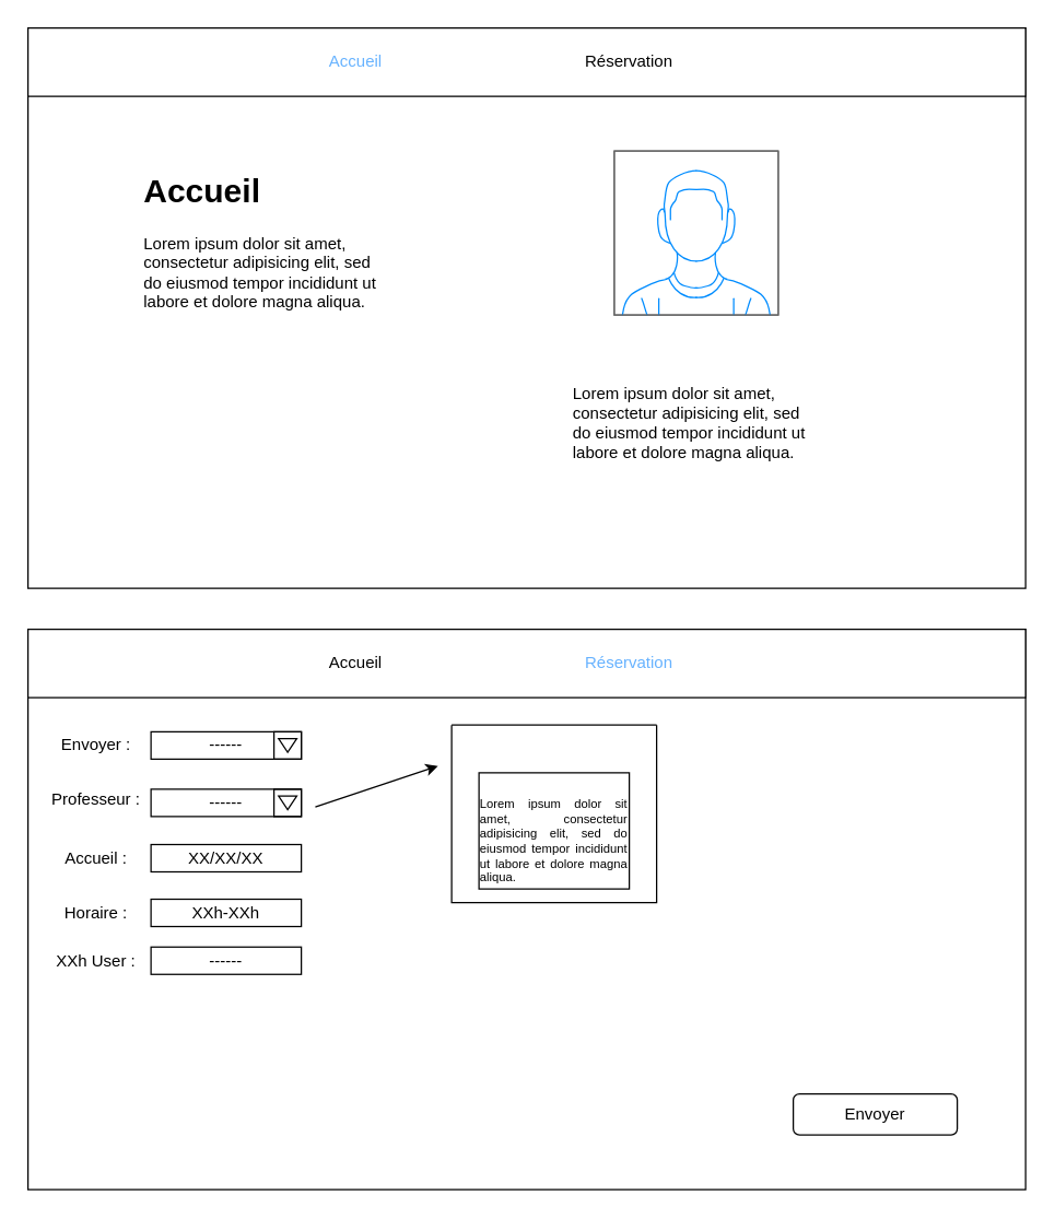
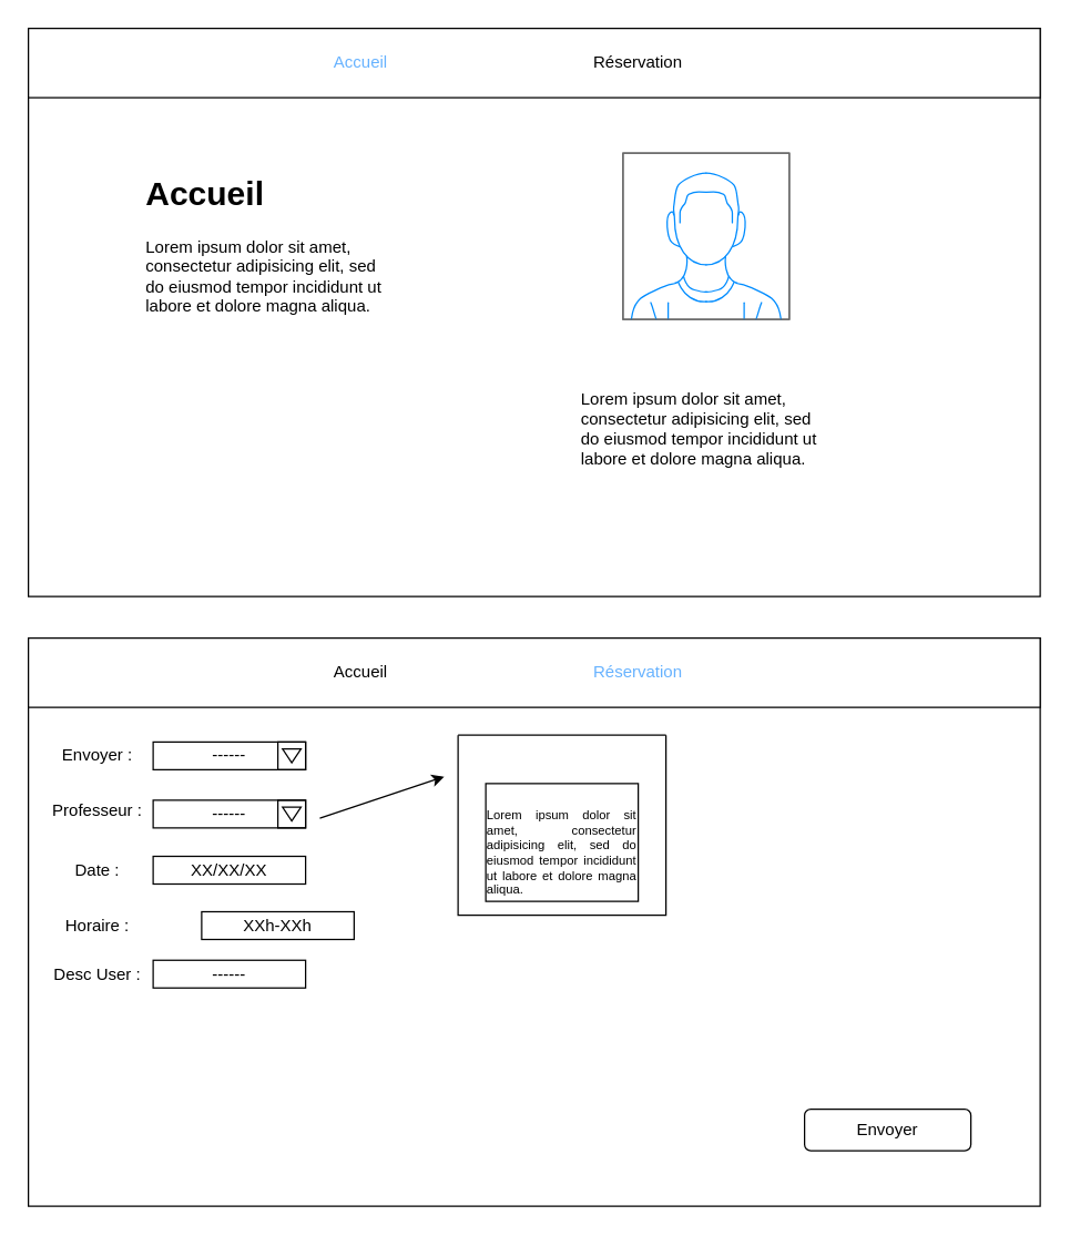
  <mxCell id="0" />
  <mxCell id="1" parent="0" />
  <mxCell id="2" value="" style="rounded=0;whiteSpace=wrap;html=1;" vertex="1" parent="1"><mxGeometry x="20" y="20" width="730" height="410" as="geometry" /></mxCell>
  <mxCell id="3" value="" style="rounded=0;whiteSpace=wrap;html=1;" vertex="1" parent="1"><mxGeometry x="20" y="20" width="730" height="50" as="geometry" /></mxCell>
  <mxCell id="4" value="Accueil" style="text;html=1;align=center;verticalAlign=middle;whiteSpace=wrap;rounded=0;strokeColor=none;fillColor=none;fontColor=#66B2FF;" vertex="1" parent="1"><mxGeometry x="230" y="30" width="60" height="30" as="geometry" /></mxCell>
  <mxCell id="5" value="Réservation" style="text;html=1;strokeColor=none;fillColor=none;align=center;verticalAlign=middle;whiteSpace=wrap;rounded=0;" vertex="1" parent="1"><mxGeometry x="430" y="30" width="60" height="30" as="geometry" /></mxCell>
  <mxCell id="6" value="&lt;h1&gt;Accueil&lt;/h1&gt;&lt;p&gt;Lorem ipsum dolor sit amet, consectetur adipisicing elit, sed do eiusmod tempor incididunt ut labore et dolore magna aliqua.&lt;/p&gt;" style="text;html=1;strokeColor=none;fillColor=none;spacing=5;spacingTop=-20;whiteSpace=wrap;overflow=hidden;rounded=0;" vertex="1" parent="1"><mxGeometry x="100" y="120" width="190" height="120" as="geometry" /></mxCell>
  <mxCell id="7" value="&lt;h1&gt;&lt;br&gt;&lt;/h1&gt;&lt;p&gt;Lorem ipsum dolor sit amet, consectetur adipisicing elit, sed do eiusmod tempor incididunt ut labore et dolore magna aliqua.&lt;/p&gt;" style="text;html=1;strokeColor=none;fillColor=none;spacing=5;spacingTop=-20;whiteSpace=wrap;overflow=hidden;rounded=0;" vertex="1" parent="1"><mxGeometry x="414" y="230" width="190" height="110" as="geometry" /></mxCell>
  <mxCell id="8" value="" style="verticalLabelPosition=bottom;shadow=0;dashed=0;align=center;html=1;verticalAlign=top;strokeWidth=1;shape=mxgraph.mockup.containers.userMale;strokeColor=#666666;strokeColor2=#008cff;" vertex="1" parent="1"><mxGeometry x="449" y="110" width="120" height="120" as="geometry" /></mxCell>
  <mxCell id="9" value="" style="rounded=0;whiteSpace=wrap;html=1;" vertex="1" parent="1"><mxGeometry x="20" y="460" width="730" height="410" as="geometry" /></mxCell>
  <mxCell id="10" value="" style="rounded=0;whiteSpace=wrap;html=1;" vertex="1" parent="1"><mxGeometry x="20" y="460" width="730" height="50" as="geometry" /></mxCell>
  <mxCell id="11" value="Accueil" style="text;html=1;strokeColor=none;fillColor=none;align=center;verticalAlign=middle;whiteSpace=wrap;rounded=0;" vertex="1" parent="1"><mxGeometry x="230" y="470" width="60" height="30" as="geometry" /></mxCell>
  <mxCell id="12" value="Réservation" style="text;html=1;strokeColor=none;fillColor=none;align=center;verticalAlign=middle;whiteSpace=wrap;rounded=0;fontColor=#66B2FF;" vertex="1" parent="1"><mxGeometry x="430" y="470" width="60" height="30" as="geometry" /></mxCell>
  <mxCell id="13" value="&lt;font color=&quot;#000000&quot;&gt;------&lt;/font&gt;" style="rounded=0;whiteSpace=wrap;html=1;strokeColor=default;fontColor=#66B2FF;fillColor=none;" vertex="1" parent="1"><mxGeometry x="110" y="577" width="110" height="20" as="geometry" /></mxCell>
  <mxCell id="14" value="Professeur :" style="text;html=1;strokeColor=none;fillColor=none;align=center;verticalAlign=middle;whiteSpace=wrap;rounded=0;fontColor=#000000;" vertex="1" parent="1"><mxGeometry x="30" y="570" width="80" height="30" as="geometry" /></mxCell>
  <mxCell id="15" value="Envoyer :" style="text;html=1;strokeColor=none;fillColor=none;align=center;verticalAlign=middle;whiteSpace=wrap;rounded=0;fontColor=#000000;" vertex="1" parent="1"><mxGeometry x="30" y="530" width="80" height="30" as="geometry" /></mxCell>
  <mxCell id="16" value="&lt;span style=&quot;color: rgb(0, 0, 0);&quot;&gt;------&lt;/span&gt;" style="rounded=0;whiteSpace=wrap;html=1;strokeColor=default;fontColor=#66B2FF;fillColor=none;" vertex="1" parent="1"><mxGeometry x="110" y="535" width="110" height="20" as="geometry" /></mxCell>
  <mxCell id="17" value="Horaire :" style="text;html=1;strokeColor=none;fillColor=none;align=center;verticalAlign=middle;whiteSpace=wrap;rounded=0;fontColor=#000000;" vertex="1" parent="1"><mxGeometry x="30" y="652.5" width="80" height="30" as="geometry" /></mxCell>
- <mxCell id="18" value="&lt;font color=&quot;#000000&quot;&gt;XXh-XXh&lt;/font&gt;" style="rounded=0;whiteSpace=wrap;html=1;strokeColor=default;fontColor=#66B2FF;fillColor=none;" vertex="1" parent="1"><mxGeometry x="110" y="657.5" width="110" height="20" as="geometry" /></mxCell>
+ <mxCell id="18" value="&lt;font color=&quot;#000000&quot;&gt;XXh-XXh&lt;/font&gt;" style="rounded=0;whiteSpace=wrap;html=1;strokeColor=default;fontColor=#66B2FF;fillColor=none;" vertex="1" parent="1"><mxGeometry x="145" y="657.5" width="110" height="20" as="geometry" /></mxCell>
  <mxCell id="19" value="&lt;span style=&quot;color: rgb(0, 0, 0);&quot;&gt;------&lt;/span&gt;" style="rounded=0;whiteSpace=wrap;html=1;strokeColor=default;fontColor=#66B2FF;fillColor=none;" vertex="1" parent="1"><mxGeometry x="110" y="692.5" width="110" height="20" as="geometry" /></mxCell>
- <mxCell id="20" value="XXh User :" style="text;html=1;strokeColor=none;fillColor=none;align=center;verticalAlign=middle;whiteSpace=wrap;rounded=0;fontColor=#000000;" vertex="1" parent="1"><mxGeometry x="30" y="687.5" width="80" height="30" as="geometry" /></mxCell>
+ <mxCell id="20" value="Desc User :" style="text;html=1;strokeColor=none;fillColor=none;align=center;verticalAlign=middle;whiteSpace=wrap;rounded=0;fontColor=#000000;" vertex="1" parent="1"><mxGeometry x="30" y="687.5" width="80" height="30" as="geometry" /></mxCell>
  <mxCell id="21" value="&lt;div style=&quot;text-align: justify;&quot;&gt;&lt;font size=&quot;1&quot;&gt;&lt;br&gt;&lt;/font&gt;&lt;/div&gt;&lt;font style=&quot;font-size: 9px;&quot;&gt;&lt;div style=&quot;text-align: justify;&quot;&gt;&lt;span style=&quot;color: rgb(0, 0, 0); text-align: left; background-color: initial;&quot;&gt;Lorem ipsum dolor sit amet, consectetur adipisicing elit, sed do eiusmod tempor incididunt ut labore et dolore magna aliqua.&lt;/span&gt;&lt;/div&gt;&lt;/font&gt;" style="rounded=0;whiteSpace=wrap;html=1;strokeColor=default;fontColor=#66B2FF;fillColor=none;" vertex="1" parent="1"><mxGeometry x="350" y="565" width="110" height="85" as="geometry" /></mxCell>
- <mxCell id="22" value="Accueil :" style="text;html=1;strokeColor=none;fillColor=none;align=center;verticalAlign=middle;whiteSpace=wrap;rounded=0;fontColor=#000000;" vertex="1" parent="1"><mxGeometry x="30" y="612.5" width="80" height="30" as="geometry" /></mxCell>
+ <mxCell id="22" value="Date :" style="text;html=1;strokeColor=none;fillColor=none;align=center;verticalAlign=middle;whiteSpace=wrap;rounded=0;fontColor=#000000;" vertex="1" parent="1"><mxGeometry x="30" y="612.5" width="80" height="30" as="geometry" /></mxCell>
  <mxCell id="23" value="&lt;font color=&quot;#000000&quot;&gt;XX/XX/XX&lt;/font&gt;" style="rounded=0;whiteSpace=wrap;html=1;strokeColor=default;fontColor=#66B2FF;fillColor=none;" vertex="1" parent="1"><mxGeometry x="110" y="617.5" width="110" height="20" as="geometry" /></mxCell>
  <mxCell id="24" value="Envoyer" style="rounded=1;whiteSpace=wrap;html=1;strokeColor=default;fontColor=#000000;fillColor=none;" vertex="1" parent="1"><mxGeometry x="580" y="800" width="120" height="30" as="geometry" /></mxCell>
  <mxCell id="25" value="" style="rounded=0;whiteSpace=wrap;html=1;strokeColor=default;fontColor=#000000;fillColor=none;" vertex="1" parent="1"><mxGeometry x="200" y="535" width="20" height="20" as="geometry" /></mxCell>
  <mxCell id="26" value="" style="rounded=0;whiteSpace=wrap;html=1;strokeColor=default;fontColor=#000000;fillColor=none;" vertex="1" parent="1"><mxGeometry x="200" y="577" width="20" height="20" as="geometry" /></mxCell>
  <mxCell id="27" value="" style="triangle;whiteSpace=wrap;html=1;strokeColor=default;fontColor=#000000;fillColor=none;rotation=90;" vertex="1" parent="1"><mxGeometry x="205" y="538.33" width="10" height="13.34" as="geometry" /></mxCell>
  <mxCell id="28" value="" style="triangle;whiteSpace=wrap;html=1;strokeColor=default;fontColor=#000000;fillColor=none;rotation=90;" vertex="1" parent="1"><mxGeometry x="205" y="580.33" width="10" height="13.34" as="geometry" /></mxCell>
  <mxCell id="29" value="" style="swimlane;startSize=0;strokeColor=default;fontColor=#000000;fillColor=none;" vertex="1" parent="1"><mxGeometry x="330" y="530" width="150" height="130" as="geometry" /></mxCell>
  <mxCell id="30" value="" style="endArrow=classic;html=1;rounded=0;fontSize=9;fontColor=#000000;exitX=0.288;exitY=0.317;exitDx=0;exitDy=0;exitPerimeter=0;entryX=0.411;entryY=0.244;entryDx=0;entryDy=0;entryPerimeter=0;" edge="1" parent="1" source="9" target="9"><mxGeometry width="50" height="50" relative="1" as="geometry"><mxPoint x="260" y="580" as="sourcePoint" /><mxPoint x="310" y="530" as="targetPoint" /></mxGeometry></mxCell>
